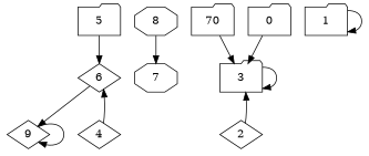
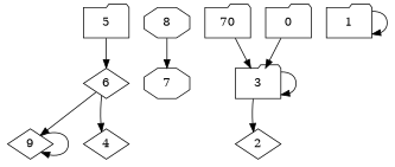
  digraph {
    node [shape=folder]
    9 [height=0.5 shape=diamond width=0.75]
    7 [height=0.5 shape=octagon width=0.75]
    6 [height=0.5 shape=diamond width=0.75]
    5 [height=0.5 width=0.75]
    4 [height=0.5 shape=diamond width=0.75]
    8 [height=0.5 shape=octagon width=0.75]
    n7 [height=0.5 label=70 width=0.75]
    3 [height=0.5 width=0.75]
    2 [height=0.5 shape=diamond width=0.75]
    1 [height=0.5 width=0.75]
    0 [height=0.5 width=0.75]
    9 -> 9
    6 -> 9
    5 -> 6
-   4 -> 6
+   6 -> 4
    8 -> 7
    n7 -> 3
    3 -> 3
-   2 -> 3
+   3 -> 2
    1 -> 1
    0 -> 3
  }
